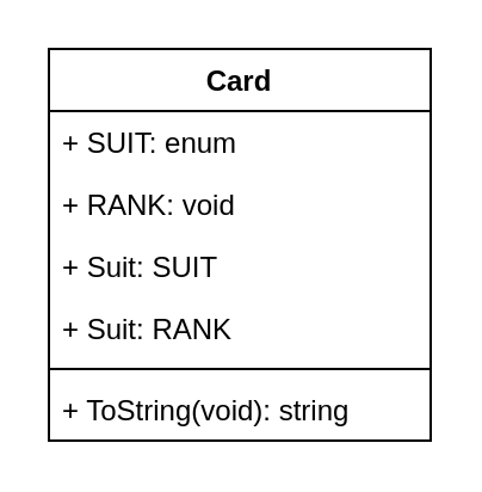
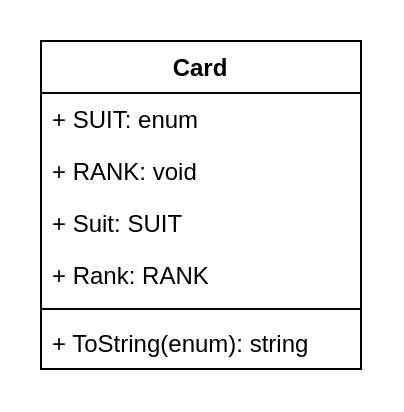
  <mxCell id="0" />
  <mxCell id="1" parent="0" />
  <mxCell id="2" value="Card" style="swimlane;fontStyle=1;align=center;verticalAlign=top;childLayout=stackLayout;horizontal=1;startSize=26;horizontalStack=0;resizeParent=1;resizeParentMax=0;resizeLast=0;collapsible=1;marginBottom=0;whiteSpace=wrap;html=1;" vertex="1" parent="1"><mxGeometry x="20" y="20" width="160" height="164" as="geometry" /></mxCell>
  <mxCell id="3" value="+ SUIT: enum" style="text;strokeColor=none;fillColor=none;align=left;verticalAlign=top;spacingLeft=4;spacingRight=4;overflow=hidden;rotatable=0;points=[[0,0.5],[1,0.5]];portConstraint=eastwest;whiteSpace=wrap;html=1;" vertex="1" parent="2"><mxGeometry y="26" width="160" height="26" as="geometry" /></mxCell>
  <mxCell id="4" value="+ RANK: void" style="text;strokeColor=none;fillColor=none;align=left;verticalAlign=top;spacingLeft=4;spacingRight=4;overflow=hidden;rotatable=0;points=[[0,0.5],[1,0.5]];portConstraint=eastwest;whiteSpace=wrap;html=1;" vertex="1" parent="2"><mxGeometry y="52" width="160" height="26" as="geometry" /></mxCell>
  <mxCell id="5" value="+ Suit: SUIT" style="text;strokeColor=none;fillColor=none;align=left;verticalAlign=top;spacingLeft=4;spacingRight=4;overflow=hidden;rotatable=0;points=[[0,0.5],[1,0.5]];portConstraint=eastwest;whiteSpace=wrap;html=1;" vertex="1" parent="2"><mxGeometry y="78" width="160" height="26" as="geometry" /></mxCell>
- <mxCell id="6" value="+ Suit: RANK" style="text;strokeColor=none;fillColor=none;align=left;verticalAlign=top;spacingLeft=4;spacingRight=4;overflow=hidden;rotatable=0;points=[[0,0.5],[1,0.5]];portConstraint=eastwest;whiteSpace=wrap;html=1;" vertex="1" parent="2"><mxGeometry y="104" width="160" height="26" as="geometry" /></mxCell>
+ <mxCell id="6" value="+ Rank: RANK" style="text;strokeColor=none;fillColor=none;align=left;verticalAlign=top;spacingLeft=4;spacingRight=4;overflow=hidden;rotatable=0;points=[[0,0.5],[1,0.5]];portConstraint=eastwest;whiteSpace=wrap;html=1;" vertex="1" parent="2"><mxGeometry y="104" width="160" height="26" as="geometry" /></mxCell>
  <mxCell id="7" value="" style="line;strokeWidth=1;fillColor=none;align=left;verticalAlign=middle;spacingTop=-1;spacingLeft=3;spacingRight=3;rotatable=0;labelPosition=right;points=[];portConstraint=eastwest;strokeColor=inherit;" vertex="1" parent="2"><mxGeometry y="130" width="160" height="8" as="geometry" /></mxCell>
- <mxCell id="8" value="+ ToString(void): string" style="text;strokeColor=none;fillColor=none;align=left;verticalAlign=top;spacingLeft=4;spacingRight=4;overflow=hidden;rotatable=0;points=[[0,0.5],[1,0.5]];portConstraint=eastwest;whiteSpace=wrap;html=1;" vertex="1" parent="2"><mxGeometry y="138" width="160" height="26" as="geometry" /></mxCell>
+ <mxCell id="8" value="+ ToString(enum): string" style="text;strokeColor=none;fillColor=none;align=left;verticalAlign=top;spacingLeft=4;spacingRight=4;overflow=hidden;rotatable=0;points=[[0,0.5],[1,0.5]];portConstraint=eastwest;whiteSpace=wrap;html=1;" vertex="1" parent="2"><mxGeometry y="138" width="160" height="26" as="geometry" /></mxCell>
